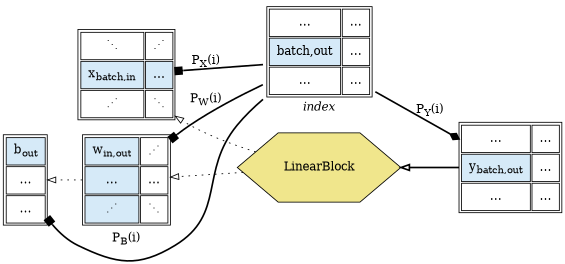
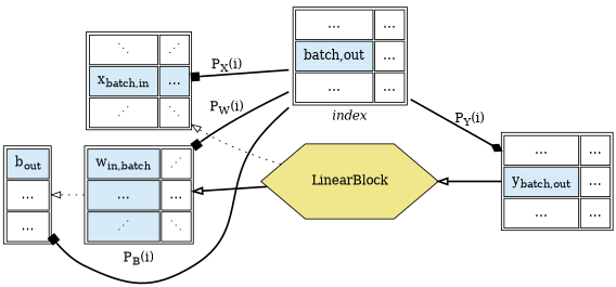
  digraph {
    rankdir=RL
    node [shape=plain]
    edge [arrowhead=onormal style=bold]
    n1 [label=<       <table border="0">         <tr>           <td>             <table cellpadding="8">               <tr>                 <td>…</td>                 <td>…</td>               </tr>               <tr>                 <td bgcolor="#D6EAF8" align="center">batch,out</td>                 <td>…</td>               </tr>               <tr>                 <td>…</td>                 <td>…</td>               </tr>             </table>           </td>         </tr>         <tr>           <td><i>index</i></td>         </tr>       </table>     >]
    n2 [fillcolor=khaki label=LinearBlock margin=0.25 shape=hexagon style=filled]
    n3 [label=<       <table cellpadding="8">         <tr>           <td>⋱</td>           <td>⋰</td>         </tr>         <tr>           <td bgcolor="#D6EAF8">x<sub>batch,in</sub></td>           <td bgcolor="#D6EAF8">…</td>         </tr>         <tr>           <td>⋰</td>           <td>⋱</td>         </tr>       </table>     >]
-   n4 [label=<       <table cellpadding="8">         <tr>           <td bgcolor="#D6EAF8">w<sub>in,out</sub></td>           <td>⋰</td>         </tr>         <tr>           <td bgcolor="#D6EAF8">…</td>           <td>…</td>         </tr>         <tr>           <td bgcolor="#D6EAF8">⋰</td>           <td>⋱</td>         </tr>       </table>     >]
+   n4 [label=<       <table cellpadding="8">         <tr>           <td bgcolor="#D6EAF8">w<sub>in,batch</sub></td>           <td>⋰</td>         </tr>         <tr>           <td bgcolor="#D6EAF8">…</td>           <td>…</td>         </tr>         <tr>           <td bgcolor="#D6EAF8">⋰</td>           <td>⋱</td>         </tr>       </table>     >]
    n5 [label=<       <table cellpadding="8">         <tr>           <td bgcolor="#D6EAF8">b<sub>out</sub></td>         </tr>         <tr>           <td>…</td>         </tr>         <tr>           <td>…</td>         </tr>       </table>     >]
    n6 [label=<       <table cellpadding="8">         <tr>           <td>…</td>           <td>…</td>         </tr>         <tr>           <td bgcolor="#D6EAF8">y<sub>batch,out</sub></td>           <td>…</td>         </tr>         <tr>           <td>…</td>           <td>…</td>         </tr>       </table>     >]
    subgraph sub_1 {
      rank=same
      n1
      n2
    }
    n1 -> n3 [arrowhead=box constraint=false label=<P<sub>X</sub>(i)>]
    n1 -> n4 [arrowhead=box constraint=false label=<P<sub>W</sub>(i)>]
    n1 -> n5 [arrowhead=box constraint=false label=<P<sub>B</sub>(i)>]
    n1 -> n6 [arrowhead=diamond constraint=false label=<P<sub>Y</sub>(i)>]
    n2 -> n3 [style=dotted]
-   n2 -> n4 [style=dotted]
+   n2 -> n4
    n4 -> n5 [style=dotted]
    n6 -> n2
  }
